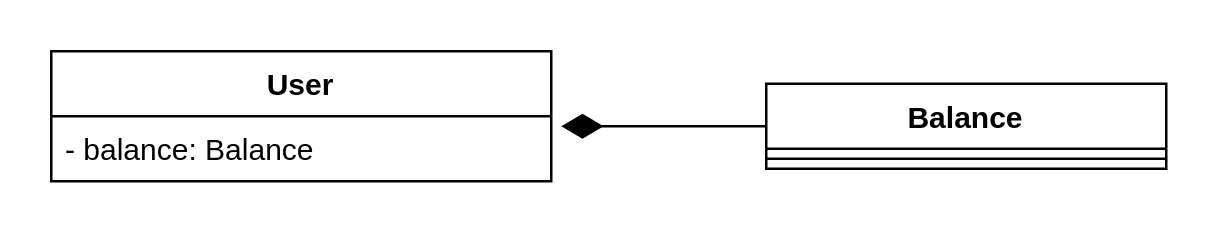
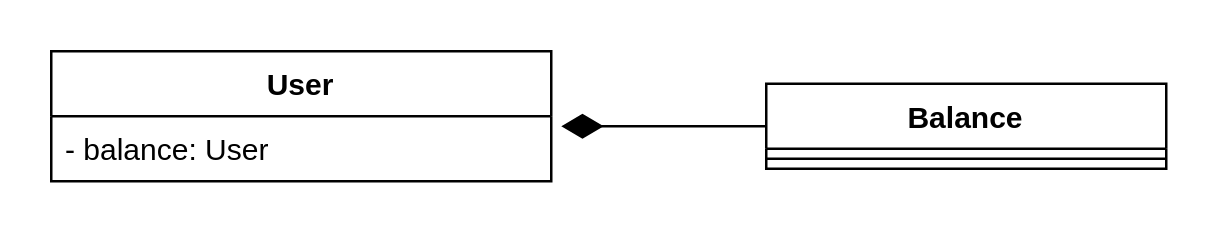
  <mxCell id="0" style=";html=1;" />
  <mxCell id="1" style=";html=1;" parent="0" />
  <mxCell id="2" value="User" style="swimlane;fontStyle=1;align=center;verticalAlign=top;childLayout=stackLayout;horizontal=1;startSize=26;horizontalStack=0;resizeParent=1;resizeParentMax=0;resizeLast=0;collapsible=1;marginBottom=0;" parent="1" vertex="1"><mxGeometry x="20" y="20" width="200" height="52" as="geometry" /></mxCell>
- <mxCell id="3" value="- balance: Balance" style="text;strokeColor=none;fillColor=none;align=left;verticalAlign=top;spacingLeft=4;spacingRight=4;overflow=hidden;rotatable=0;points=[[0,0.5],[1,0.5]];portConstraint=eastwest;" parent="2" vertex="1"><mxGeometry y="26" width="200" height="26" as="geometry" /></mxCell>
+ <mxCell id="3" value="- balance: User" style="text;strokeColor=none;fillColor=none;align=left;verticalAlign=top;spacingLeft=4;spacingRight=4;overflow=hidden;rotatable=0;points=[[0,0.5],[1,0.5]];portConstraint=eastwest;" parent="2" vertex="1"><mxGeometry y="26" width="200" height="26" as="geometry" /></mxCell>
  <mxCell id="4" value="Balance" style="swimlane;fontStyle=1;align=center;verticalAlign=top;childLayout=stackLayout;horizontal=1;startSize=26;horizontalStack=0;resizeParent=1;resizeParentMax=0;resizeLast=0;collapsible=1;marginBottom=0;" parent="1" vertex="1"><mxGeometry x="306" y="33" width="160" height="34" as="geometry" /></mxCell>
  <mxCell id="5" value="" style="line;strokeWidth=1;fillColor=none;align=left;verticalAlign=middle;spacingTop=-1;spacingLeft=3;spacingRight=3;rotatable=0;labelPosition=right;points=[];portConstraint=eastwest;" parent="4" vertex="1"><mxGeometry y="26" width="160" height="8" as="geometry" /></mxCell>
  <mxCell id="6" value="" style="endArrow=none;html=1;endSize=12;startArrow=diamondThin;startSize=14;startFill=1;edgeStyle=orthogonalEdgeStyle;align=left;verticalAlign=bottom;exitX=1.02;exitY=0.154;exitDx=0;exitDy=0;exitPerimeter=0;entryX=0;entryY=0.5;entryDx=0;entryDy=0;" edge="1" parent="1" source="3" target="4"><mxGeometry x="-0.264" y="29" relative="1" as="geometry"><mxPoint x="189" y="131" as="sourcePoint" /><mxPoint x="310" y="91" as="targetPoint" /><mxPoint as="offset" /></mxGeometry></mxCell>
